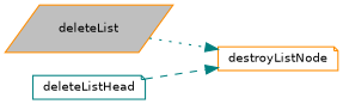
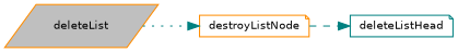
  digraph {
    rankdir=LR
    node [color=darkorange fillcolor=white fontname=Helvetica fontsize=10 shape=note style=filled]
    edge [color=teal fontname=Helvetica fontsize=10 labelfontname=Helvetica labelfontsize=10]
    n1 [fillcolor=grey75 fontcolor=black height=0.2 label=deleteList shape=parallelogram width=0.4]
    n2 [height=0.2 label=destroyListNode width=0.4]
    n3 [color=teal height=0.2 label=deleteListHead width=0.4]
    n1 -> n2 [style=dotted]
-   n3 -> n2 [style=dashed]
+   n2 -> n3 [style=dashed]
  }
